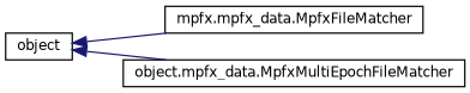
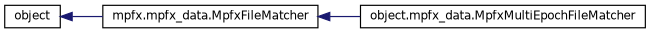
  digraph {
    rankdir=LR
    node [color=black fillcolor=white fontname=Helvetica fontsize=10 shape=record style=filled]
    edge [color=midnightblue dir=back fontname=Helvetica fontsize=10 labelfontname=Helvetica labelfontsize=10 style=solid]
    n1 [height=0.2 label=object width=0.4]
    n2 [height=0.2 label="mpfx.mpfx_data.MpfxFileMatcher" width=0.4]
    n3 [height=0.2 label="object.mpfx_data.MpfxMultiEpochFileMatcher" width=0.4]
    n1 -> n2
-   n1 -> n3
+   n2 -> n3
  }
